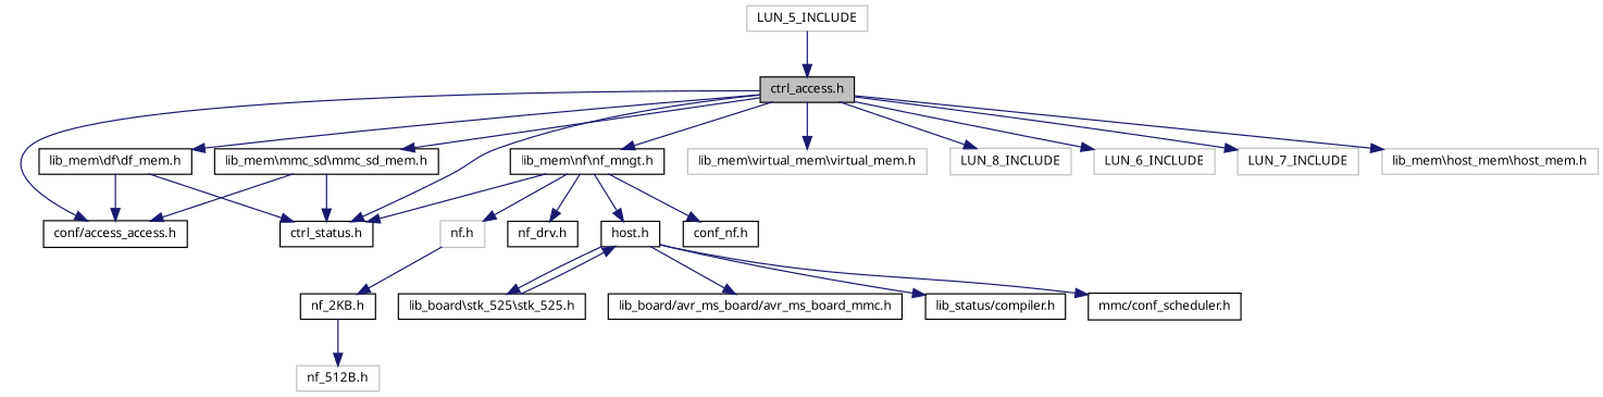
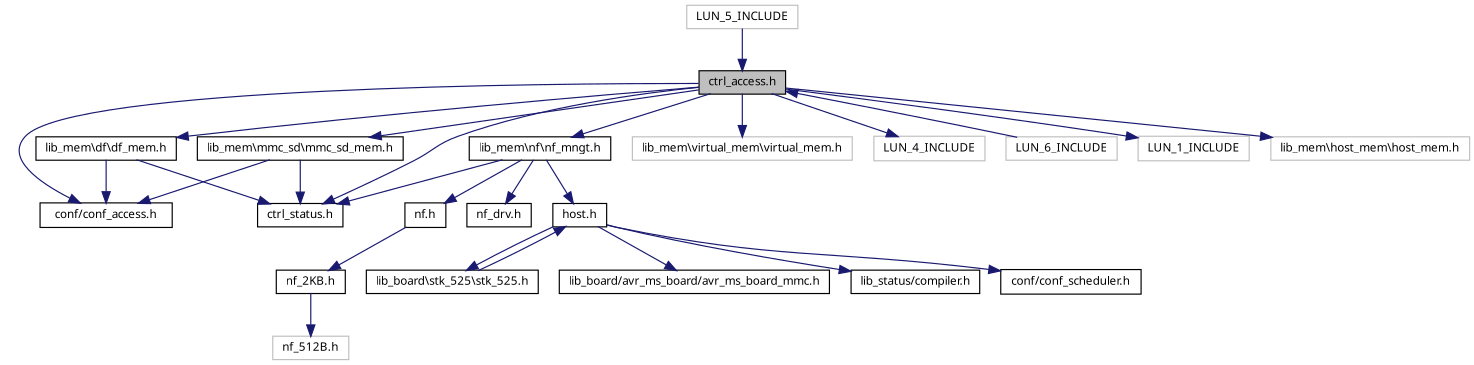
  digraph {
    node [color=black fillcolor=white fontname="FreeSans.ttf" fontsize=10 shape=record style=filled]
    edge [color=midnightblue fontname="FreeSans.ttf" fontsize=10 labelfontname="FreeSans.ttf" labelfontsize=10 style=solid]
    n1 [fillcolor=grey75 fontcolor=black height=0.2 label="ctrl_access.h" width=0.4]
-   n2 [height=0.2 label="conf/access_access.h" width=0.4]
+   n2 [height=0.2 label="conf/conf_access.h" width=0.4]
    n3 [height=0.2 label="ctrl_status.h" width=0.4]
    n4 [color=grey75 height=0.2 label="lib_mem\\virtual_mem\\virtual_mem.h" width=0.4]
    n5 [height=0.2 label="lib_mem\\nf\\nf_mngt.h" width=0.4]
    n6 [height=0.2 label="lib_mem\\df\\df_mem.h" width=0.4]
    n7 [height=0.2 label="lib_mem\\mmc_sd\\mmc_sd_mem.h" width=0.4]
-   n8 [color=grey75 height=0.2 label=LUN_8_INCLUDE width=0.4]
+   n8 [color=grey75 height=0.2 label=LUN_4_INCLUDE width=0.4]
    n9 [color=grey75 height=0.2 label=LUN_6_INCLUDE width=0.4]
-   n10 [color=grey75 height=0.2 label=LUN_7_INCLUDE width=0.4]
+   n10 [color=grey75 height=0.2 label=LUN_1_INCLUDE width=0.4]
    n11 [color=grey75 height=0.2 label="lib_mem\\host_mem\\host_mem.h" width=0.4]
    n12 [height=0.2 label="host.h" width=0.4]
-   n13 [height=0.2 label="conf_nf.h" width=0.4]
-   n14 [color=grey75 height=0.2 label="nf.h" width=0.4]
+   n14 [height=0.2 label="nf.h" width=0.4]
    n15 [height=0.2 label="nf_drv.h" width=0.4]
    n16 [color=grey75 height=0.2 label=LUN_5_INCLUDE width=0.4]
    n17 [height=0.2 label="lib_status/compiler.h" width=0.4]
-   n18 [height=0.2 label="mmc/conf_scheduler.h" width=0.4]
+   n18 [height=0.2 label="conf/conf_scheduler.h" width=0.4]
    n19 [height=0.2 label="lib_board\\stk_525\\stk_525.h" width=0.4]
    n20 [height=0.2 label="lib_board/avr_ms_board/avr_ms_board_mmc.h" width=0.4]
    n21 [height=0.2 label="nf_2KB.h" width=0.4]
    n22 [color=grey75 height=0.2 label="nf_512B.h" width=0.4]
    n1 -> n2
    n1 -> n3
    n1 -> n4
    n1 -> n5
    n1 -> n6
    n1 -> n7
    n1 -> n8
-   n1 -> n9
+   n9 -> n1
    n1 -> n10
    n1 -> n11
    n5 -> n3
    n5 -> n12
-   n5 -> n13
    n5 -> n14
    n5 -> n15
    n6 -> n2
    n6 -> n3
    n7 -> n2
    n7 -> n3
    n12 -> n17
    n12 -> n18
    n12 -> n19
    n12 -> n20
    n14 -> n21
    n16 -> n1
    n19 -> n12
    n21 -> n22
  }
